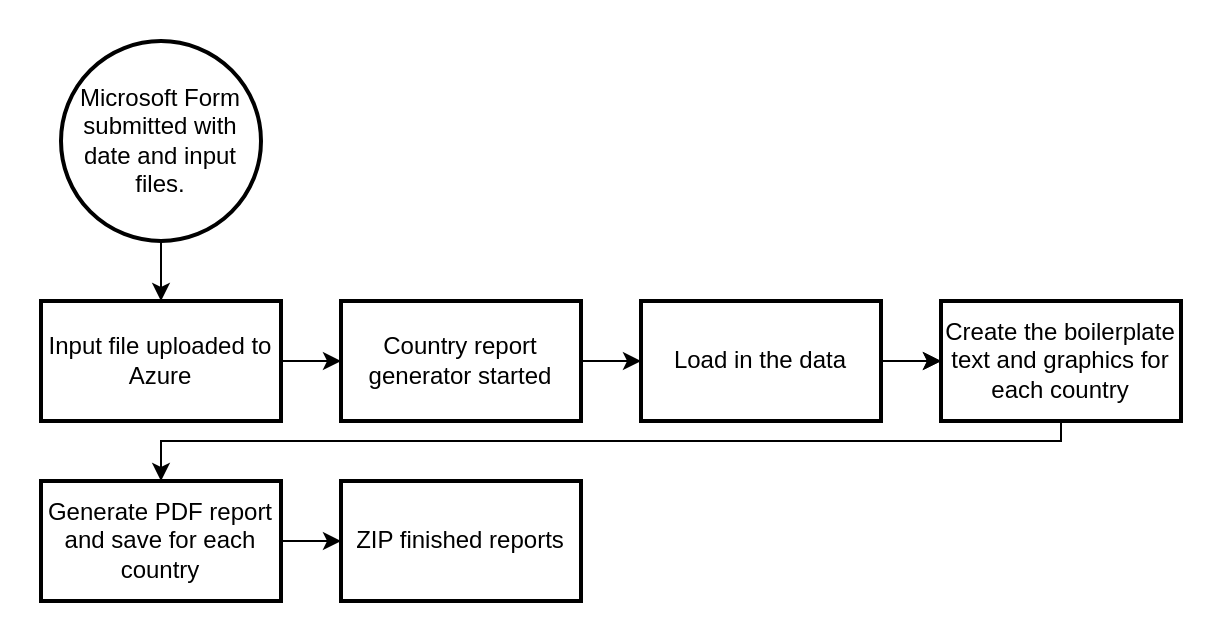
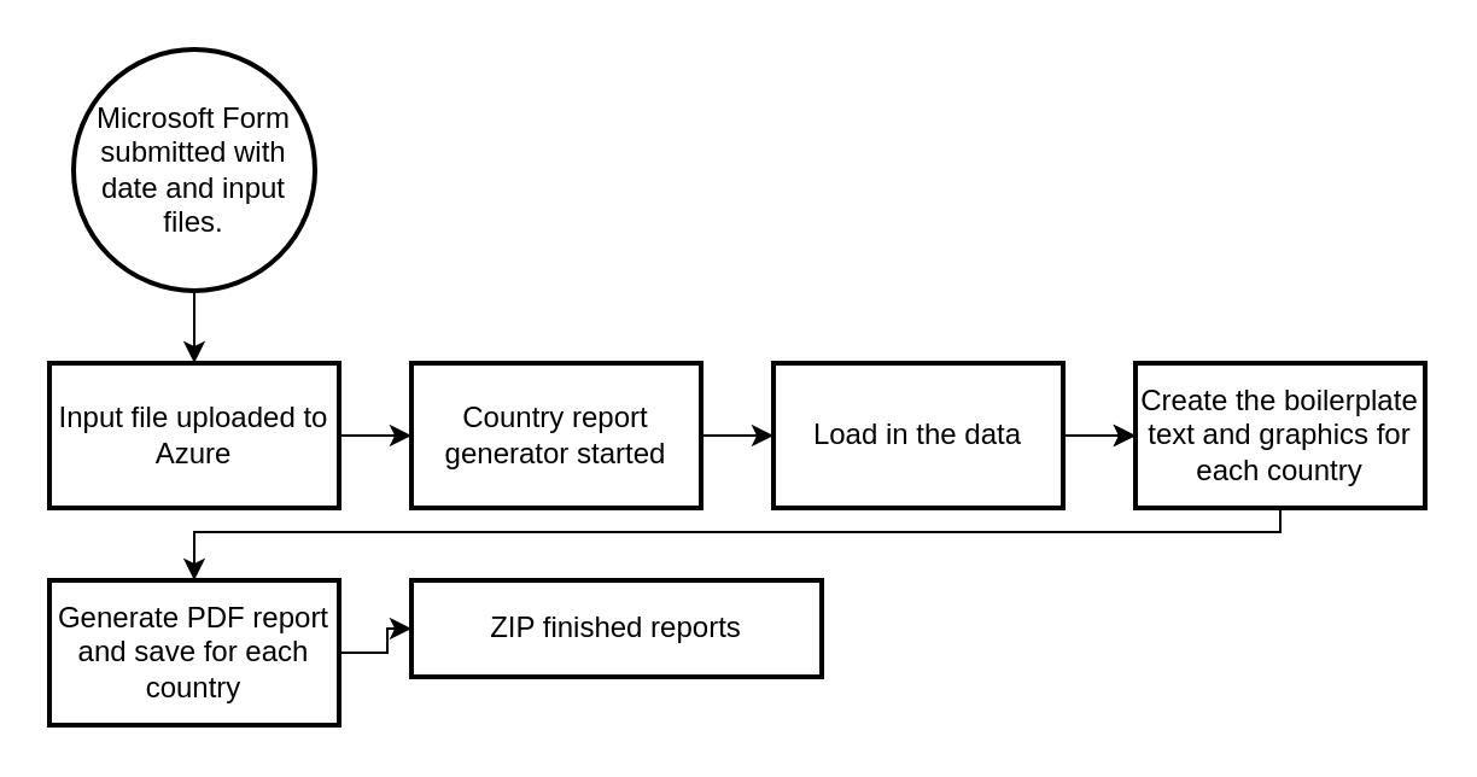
  <mxCell id="0" />
  <mxCell id="1" parent="0" />
  <mxCell id="2" value="" style="edgeStyle=orthogonalEdgeStyle;rounded=0;orthogonalLoop=1;jettySize=auto;html=1;" edge="1" parent="1" source="3" target="5"><mxGeometry relative="1" as="geometry" /></mxCell>
  <mxCell id="3" value="Microsoft Form submitted with date and input files." style="strokeWidth=2;html=1;shape=mxgraph.flowchart.start_2;whiteSpace=wrap;" vertex="1" parent="1"><mxGeometry x="30" y="20" width="100" height="100" as="geometry" /></mxCell>
  <mxCell id="4" value="" style="edgeStyle=orthogonalEdgeStyle;rounded=0;orthogonalLoop=1;jettySize=auto;html=1;" edge="1" parent="1" source="5" target="7"><mxGeometry relative="1" as="geometry" /></mxCell>
  <mxCell id="5" value="Input file uploaded to Azure" style="whiteSpace=wrap;html=1;strokeWidth=2;" vertex="1" parent="1"><mxGeometry x="20" y="150" width="120" height="60" as="geometry" /></mxCell>
  <mxCell id="6" value="" style="edgeStyle=orthogonalEdgeStyle;rounded=0;orthogonalLoop=1;jettySize=auto;html=1;" edge="1" parent="1" source="7" target="10"><mxGeometry relative="1" as="geometry" /></mxCell>
  <mxCell id="7" value="Country report generator started" style="whiteSpace=wrap;html=1;strokeWidth=2;" vertex="1" parent="1"><mxGeometry x="170" y="150" width="120" height="60" as="geometry" /></mxCell>
  <mxCell id="8" value="" style="edgeStyle=orthogonalEdgeStyle;rounded=0;orthogonalLoop=1;jettySize=auto;html=1;" edge="1" parent="1" source="10" target="12"><mxGeometry relative="1" as="geometry" /></mxCell>
  <mxCell id="9" value="" style="edgeStyle=orthogonalEdgeStyle;rounded=0;orthogonalLoop=1;jettySize=auto;html=1;" edge="1" parent="1" source="10" target="12"><mxGeometry relative="1" as="geometry" /></mxCell>
  <mxCell id="10" value="Load in the data" style="whiteSpace=wrap;html=1;strokeWidth=2;" vertex="1" parent="1"><mxGeometry x="320" y="150" width="120" height="60" as="geometry" /></mxCell>
  <mxCell id="11" value="" style="edgeStyle=orthogonalEdgeStyle;rounded=0;orthogonalLoop=1;jettySize=auto;html=1;" edge="1" parent="1" source="12" target="14"><mxGeometry relative="1" as="geometry"><Array as="points"><mxPoint x="530" y="220" /><mxPoint x="80" y="220" /></Array></mxGeometry></mxCell>
  <mxCell id="12" value="Create the boilerplate text and graphics for each country" style="whiteSpace=wrap;html=1;strokeWidth=2;" vertex="1" parent="1"><mxGeometry x="470" y="150" width="120" height="60" as="geometry" /></mxCell>
  <mxCell id="13" value="" style="edgeStyle=orthogonalEdgeStyle;rounded=0;orthogonalLoop=1;jettySize=auto;html=1;" edge="1" parent="1" source="14" target="15"><mxGeometry relative="1" as="geometry" /></mxCell>
  <mxCell id="14" value="Generate PDF report and save for each country" style="whiteSpace=wrap;html=1;strokeWidth=2;" vertex="1" parent="1"><mxGeometry x="20" y="240" width="120" height="60" as="geometry" /></mxCell>
- <mxCell id="15" value="ZIP finished reports" style="whiteSpace=wrap;html=1;strokeWidth=2;" vertex="1" parent="1"><mxGeometry x="170" y="240" width="120" height="60" as="geometry" /></mxCell>
+ <mxCell id="15" value="ZIP finished reports" style="whiteSpace=wrap;html=1;strokeWidth=2;" vertex="1" parent="1"><mxGeometry x="170" y="240" width="170" height="40" as="geometry" /></mxCell>
